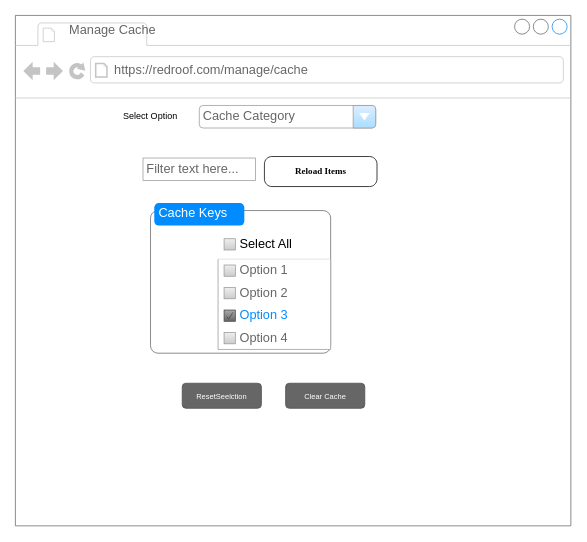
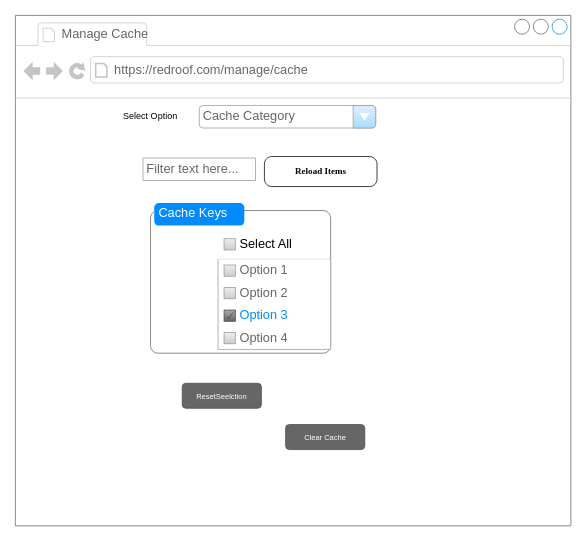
  <mxCell id="0" />
  <mxCell id="1" parent="0" />
  <mxCell id="2" value="" style="strokeWidth=1;shadow=0;dashed=0;align=center;html=1;shape=mxgraph.mockup.containers.browserWindow;rSize=0;strokeColor=#666666;strokeColor2=#008cff;strokeColor3=#c4c4c4;mainText=,;recursiveResize=0;" vertex="1" parent="1"><mxGeometry x="20" width="740" height="680" as="geometry" y="20" /></mxCell>
- <mxCell id="3" value="Manage Cache" style="strokeWidth=1;shadow=0;dashed=0;align=center;html=1;shape=mxgraph.mockup.containers.anchor;fontSize=17;fontColor=#666666;align=left;whiteSpace=wrap;" vertex="1" parent="2"><mxGeometry x="70" y="7" width="120" height="26" as="geometry" /></mxCell>
+ <mxCell id="3" value="Manage Cache" style="strokeWidth=1;shadow=0;dashed=0;align=center;html=1;shape=mxgraph.mockup.containers.anchor;fontSize=17;fontColor=#666666;align=left;whiteSpace=wrap;" vertex="1" parent="2"><mxGeometry x="60" y="12" width="120" height="26" as="geometry" /></mxCell>
  <mxCell id="4" value="https://redroof.com/manage/cache" style="strokeWidth=1;shadow=0;dashed=0;align=center;html=1;shape=mxgraph.mockup.containers.anchor;rSize=0;fontSize=17;fontColor=#666666;align=left;" vertex="1" parent="2"><mxGeometry x="130" y="60" width="250" height="26" as="geometry" /></mxCell>
  <mxCell id="5" value="ResetSeelction" style="rounded=1;html=1;shadow=0;dashed=0;whiteSpace=wrap;fontSize=10;fillColor=#666666;align=center;strokeColor=#4D4D4D;fontColor=#ffffff;" vertex="1" parent="2"><mxGeometry x="222.25" y="490" width="105.5" height="33.44" as="geometry" /></mxCell>
- <mxCell id="6" value="Clear Cache" style="rounded=1;html=1;shadow=0;dashed=0;whiteSpace=wrap;fontSize=10;fillColor=#666666;align=center;strokeColor=#4D4D4D;fontColor=#ffffff;" vertex="1" parent="2"><mxGeometry x="360" y="490" width="105.5" height="33.44" as="geometry" /></mxCell>
+ <mxCell id="6" value="Clear Cache" style="rounded=1;html=1;shadow=0;dashed=0;whiteSpace=wrap;fontSize=10;fillColor=#666666;align=center;strokeColor=#4D4D4D;fontColor=#ffffff;" vertex="1" parent="2"><mxGeometry x="360" y="545" width="105.5" height="33.44" as="geometry" /></mxCell>
  <mxCell id="7" value="" style="shape=mxgraph.mockup.containers.marginRect;rectMarginTop=10;strokeColor=#666666;strokeWidth=1;dashed=0;rounded=1;arcSize=5;recursiveResize=0;html=1;whiteSpace=wrap;" vertex="1" parent="2"><mxGeometry x="180" y="250" width="240" height="200" as="geometry" /></mxCell>
  <mxCell id="8" value="Cache Keys" style="shape=rect;strokeColor=none;fillColor=#008cff;strokeWidth=1;dashed=0;rounded=1;arcSize=20;fontColor=#ffffff;fontSize=17;spacing=2;spacingTop=-2;align=left;autosize=1;spacingLeft=4;resizeWidth=0;resizeHeight=0;perimeter=none;html=1;whiteSpace=wrap;" vertex="1" parent="7"><mxGeometry x="5" width="120" height="30" as="geometry" /></mxCell>
  <mxCell id="9" value="Filter text here..." style="strokeWidth=1;shadow=0;dashed=0;align=center;html=1;shape=mxgraph.mockup.forms.pwField;strokeColor=#999999;mainText=;align=left;fontColor=#666666;fontSize=17;spacingLeft=3;" vertex="1" parent="2"><mxGeometry x="170" y="190" width="150" height="30" as="geometry" /></mxCell>
  <mxCell id="10" value="Reload Items" style="strokeWidth=1;shadow=0;dashed=0;align=center;html=1;shape=mxgraph.mockup.buttons.button;mainText=;buttonStyle=round;fontSize=12;fontStyle=1;whiteSpace=wrap;fontFamily=Verdana;fillStyle=solid;strokeColor=default;perimeterSpacing=0;" vertex="1" parent="2"><mxGeometry x="331.75" y="188" width="150" height="40" as="geometry" /></mxCell>
  <mxCell id="11" value="Select Option" style="text;html=1;align=center;verticalAlign=middle;whiteSpace=wrap;rounded=0;" vertex="1" parent="1"><mxGeometry x="140" y="140" width="120" height="30" as="geometry" /></mxCell>
  <mxCell id="12" value="" style="swimlane;strokeColor=#999999;swimlaneFillColor=#FFFFFF;fillColor=#ffffff;fontColor=#666666;fontStyle=0;childLayout=stackLayout;horizontal=1;startSize=0;horizontalStack=0;resizeParent=1;resizeParentMax=0;resizeLast=0;collapsible=0;marginBottom=0;whiteSpace=wrap;html=1;" vertex="1" parent="1"><mxGeometry x="290" y="345" width="150" height="120" as="geometry" /></mxCell>
  <mxCell id="13" value="Option 1" style="text;strokeColor=none;align=left;verticalAlign=middle;spacingLeft=27;spacingRight=10;overflow=hidden;points=[[0,0.5],[1,0.5]];portConstraint=eastwest;rotatable=0;whiteSpace=wrap;html=1;fillColor=none;fontColor=inherit;fontSize=17;" vertex="1" parent="12"><mxGeometry width="150" height="30" as="geometry" /></mxCell>
  <mxCell id="14" value="" style="resizable=0;fillColor=#EEEEEE;strokeColor=#999999;gradientColor=#cccccc;html=1;" vertex="1" parent="13"><mxGeometry y="0.5" width="15" height="15" relative="1" as="geometry"><mxPoint x="8" y="-7.5" as="offset" /></mxGeometry></mxCell>
  <mxCell id="15" value="Option 2" style="text;strokeColor=none;align=left;verticalAlign=middle;spacingLeft=27;spacingRight=10;overflow=hidden;points=[[0,0.5],[1,0.5]];portConstraint=eastwest;rotatable=0;whiteSpace=wrap;html=1;rSize=5;fillColor=none;fontColor=inherit;fontSize=17;" vertex="1" parent="12"><mxGeometry y="30" width="150" height="30" as="geometry" /></mxCell>
  <mxCell id="16" value="" style="resizable=0;fillColor=#EEEEEE;strokeColor=#999999;gradientColor=#cccccc;html=1;" vertex="1" parent="15"><mxGeometry y="0.5" width="15" height="15" relative="1" as="geometry"><mxPoint x="8" y="-7.5" as="offset" /></mxGeometry></mxCell>
  <mxCell id="17" value="Option 3" style="text;strokeColor=none;align=left;verticalAlign=middle;spacingLeft=27;spacingRight=10;overflow=hidden;points=[[0,0.5],[1,0.5]];portConstraint=eastwest;rotatable=0;whiteSpace=wrap;html=1;rSize=5;fillColor=none;fontColor=#008CFF;fontSize=17;" vertex="1" parent="12"><mxGeometry y="60" width="150" height="30" as="geometry" /></mxCell>
  <mxCell id="18" value="" style="shape=mxgraph.mockup.forms.checkbox;resizable=0;fillColor=#AAAAAA;gradientColor=#666666;strokeColor=#444444;html=1;" vertex="1" parent="17"><mxGeometry y="0.5" width="15" height="15" relative="1" as="geometry"><mxPoint x="8" y="-7.5" as="offset" /></mxGeometry></mxCell>
  <mxCell id="19" value="Option 4" style="text;strokeColor=none;align=left;verticalAlign=middle;spacingLeft=27;spacingRight=10;overflow=hidden;points=[[0,0.5],[1,0.5]];portConstraint=eastwest;rotatable=0;whiteSpace=wrap;html=1;fillColor=none;fontColor=inherit;fontSize=17;" vertex="1" parent="12"><mxGeometry y="90" width="150" height="30" as="geometry" /></mxCell>
  <mxCell id="20" value="" style="resizable=0;fillColor=#EEEEEE;strokeColor=#999999;gradientColor=#cccccc;html=1;" vertex="1" parent="19"><mxGeometry y="0.5" width="15" height="15" relative="1" as="geometry"><mxPoint x="8" y="-7.5" as="offset" /></mxGeometry></mxCell>
  <mxCell id="21" value="Select All" style="text;strokeColor=none;align=left;verticalAlign=middle;spacingLeft=27;spacingRight=10;overflow=hidden;points=[[0,0.5],[1,0.5]];portConstraint=eastwest;rotatable=0;whiteSpace=wrap;html=1;fillColor=none;fontColor=inherit;fontSize=17;" vertex="1" parent="1"><mxGeometry x="290" y="310" width="150" height="30" as="geometry" /></mxCell>
  <mxCell id="22" value="" style="resizable=0;fillColor=#EEEEEE;strokeColor=#999999;gradientColor=#cccccc;html=1;" vertex="1" parent="21"><mxGeometry y="0.5" width="15" height="15" relative="1" as="geometry"><mxPoint x="8" y="-7.5" as="offset" /></mxGeometry></mxCell>
  <mxCell id="23" value="Cache Category" style="strokeWidth=1;shadow=0;dashed=0;align=center;html=1;shape=mxgraph.mockup.forms.comboBox;strokeColor=#999999;fillColor=#ddeeff;align=left;fillColor2=#aaddff;mainText=;fontColor=#666666;fontSize=17;spacingLeft=3;" vertex="1" parent="1"><mxGeometry x="265" y="140" width="235" height="30" as="geometry" /></mxCell>
